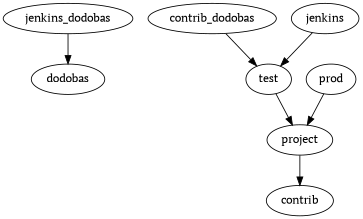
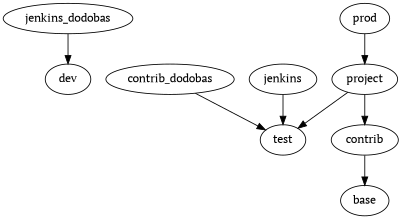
  digraph {
    fontname="PT Serif"
    node [fontname="PT Serif"]
    edge [fontname="PT Serif"]
    n1 [label=jenkins_dodobas]
-   dev [label=dodobas]
+   dev
    project
    contrib
    n5 [label=contrib_dodobas]
    test
    jenkins
+   base
    prod
    n1 -> dev
    project -> contrib
+   contrib -> base
    n5 -> test
-   test -> project
+   project -> test
    jenkins -> test
    prod -> project
  }
